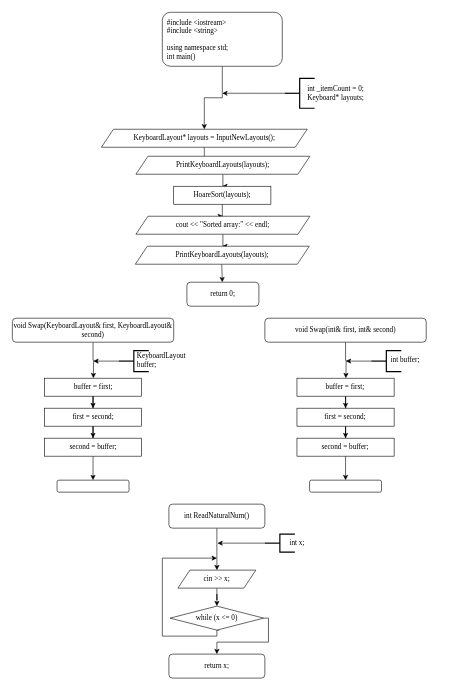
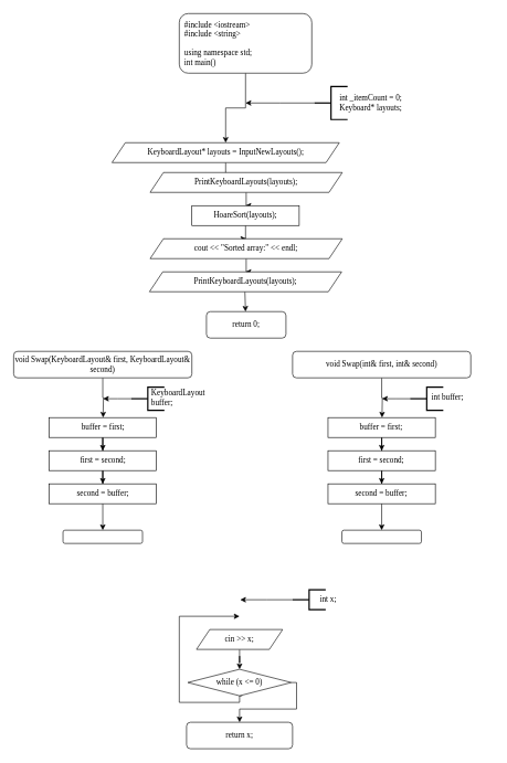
  <mxCell id="0" />
  <mxCell id="1" parent="0" />
  <mxCell id="2" style="edgeStyle=orthogonalEdgeStyle;rounded=0;orthogonalLoop=1;jettySize=auto;html=1;entryX=0.5;entryY=0;entryDx=0;entryDy=0;" edge="1" parent="1" source="3" target="8"><mxGeometry relative="1" as="geometry"><mxPoint x="370" y="220" as="targetPoint" /></mxGeometry></mxCell>
  <mxCell id="3" value="&lt;div&gt;&amp;nbsp; #include &amp;lt;iostream&amp;gt;&lt;/div&gt;&lt;div&gt;&amp;nbsp; #include &amp;lt;string&amp;gt;&lt;/div&gt;&lt;div&gt;&lt;br&gt;&lt;/div&gt;&lt;div&gt;&amp;nbsp; using namespace std;&lt;/div&gt;&lt;div&gt;&amp;nbsp; int main()&lt;/div&gt;" style="rounded=1;whiteSpace=wrap;html=1;fontFamily=Consolas;align=left;" vertex="1" parent="1"><mxGeometry x="270" y="20" width="200" height="90" as="geometry" /></mxCell>
  <mxCell id="4" style="edgeStyle=orthogonalEdgeStyle;rounded=0;orthogonalLoop=1;jettySize=auto;html=1;fontFamily=Consolas;" edge="1" parent="1" source="5"><mxGeometry relative="1" as="geometry"><mxPoint x="370" y="155" as="targetPoint" /></mxGeometry></mxCell>
  <mxCell id="5" value="" style="strokeWidth=2;html=1;shape=mxgraph.flowchart.annotation_2;align=left;labelPosition=right;pointerEvents=1;" vertex="1" parent="1"><mxGeometry x="474" y="130" width="50" height="50" as="geometry" /></mxCell>
  <mxCell id="6" value="&lt;div&gt;int _itemCount = 0;&lt;/div&gt;&lt;div&gt;Keyboard* layouts;&lt;/div&gt;" style="text;html=1;strokeColor=none;fillColor=none;align=left;verticalAlign=middle;whiteSpace=wrap;rounded=0;fontFamily=Consolas;" vertex="1" parent="1"><mxGeometry x="510" y="135" width="140" height="40" as="geometry" /></mxCell>
  <mxCell id="7" style="edgeStyle=orthogonalEdgeStyle;rounded=0;orthogonalLoop=1;jettySize=auto;html=1;entryX=0.5;entryY=0;entryDx=0;entryDy=0;fontFamily=Consolas;" edge="1" parent="1" source="8" target="10"><mxGeometry relative="1" as="geometry" /></mxCell>
  <mxCell id="8" value="KeyboardLayout* layouts = InputNewLayouts();" style="shape=parallelogram;perimeter=parallelogramPerimeter;whiteSpace=wrap;html=1;fixedSize=1;fontFamily=Consolas;" vertex="1" parent="1"><mxGeometry x="168.5" y="215" width="343" height="30" as="geometry" /></mxCell>
  <mxCell id="9" style="edgeStyle=orthogonalEdgeStyle;rounded=0;orthogonalLoop=1;jettySize=auto;html=1;entryX=0.5;entryY=0;entryDx=0;entryDy=0;fontFamily=Consolas;" edge="1" parent="1" source="10" target="12"><mxGeometry relative="1" as="geometry" /></mxCell>
  <mxCell id="10" value="PrintKeyboardLayouts(layouts);" style="shape=parallelogram;perimeter=parallelogramPerimeter;whiteSpace=wrap;html=1;fixedSize=1;fontFamily=Consolas;" vertex="1" parent="1"><mxGeometry x="226" y="260" width="290" height="30" as="geometry" /></mxCell>
  <mxCell id="11" style="edgeStyle=orthogonalEdgeStyle;rounded=0;orthogonalLoop=1;jettySize=auto;html=1;entryX=0.5;entryY=0;entryDx=0;entryDy=0;fontFamily=Consolas;" edge="1" parent="1" source="12" target="14"><mxGeometry relative="1" as="geometry" /></mxCell>
  <mxCell id="12" value="HoareSort(layouts);" style="rounded=0;whiteSpace=wrap;html=1;fontFamily=Consolas;align=center;" vertex="1" parent="1"><mxGeometry x="289" y="310" width="162" height="30" as="geometry" /></mxCell>
  <mxCell id="13" style="edgeStyle=orthogonalEdgeStyle;rounded=0;orthogonalLoop=1;jettySize=auto;html=1;entryX=0.5;entryY=0;entryDx=0;entryDy=0;fontFamily=Consolas;" edge="1" parent="1" source="14" target="16"><mxGeometry relative="1" as="geometry" /></mxCell>
  <mxCell id="14" value="cout &amp;lt;&amp;lt; &quot;Sorted array:&quot; &amp;lt;&amp;lt; endl;" style="shape=parallelogram;perimeter=parallelogramPerimeter;whiteSpace=wrap;html=1;fixedSize=1;fontFamily=Consolas;" vertex="1" parent="1"><mxGeometry x="226" y="360" width="290" height="30" as="geometry" /></mxCell>
  <mxCell id="15" style="edgeStyle=orthogonalEdgeStyle;rounded=0;orthogonalLoop=1;jettySize=auto;html=1;fontFamily=Consolas;" edge="1" parent="1"><mxGeometry relative="1" as="geometry"><mxPoint x="369.029" y="440" as="sourcePoint" /><mxPoint x="370" y="470" as="targetPoint" /></mxGeometry></mxCell>
  <mxCell id="16" value="PrintKeyboardLayouts(layouts);" style="shape=parallelogram;perimeter=parallelogramPerimeter;whiteSpace=wrap;html=1;fixedSize=1;fontFamily=Consolas;" vertex="1" parent="1"><mxGeometry x="225" y="410" width="290" height="30" as="geometry" /></mxCell>
  <mxCell id="17" value="return 0;" style="rounded=1;whiteSpace=wrap;html=1;fontFamily=Consolas;align=center;" vertex="1" parent="1"><mxGeometry x="311" y="470" width="120" height="40" as="geometry" /></mxCell>
  <mxCell id="18" style="edgeStyle=orthogonalEdgeStyle;rounded=0;orthogonalLoop=1;jettySize=auto;html=1;fontFamily=Consolas;" edge="1" parent="1" source="19"><mxGeometry relative="1" as="geometry"><mxPoint x="155" y="630" as="targetPoint" /></mxGeometry></mxCell>
  <mxCell id="19" value="void Swap(KeyboardLayout&amp;amp; first, KeyboardLayout&amp;amp; second)" style="rounded=1;whiteSpace=wrap;html=1;fontFamily=Consolas;" vertex="1" parent="1"><mxGeometry x="20" y="530" width="269" height="40" as="geometry" /></mxCell>
  <mxCell id="20" style="edgeStyle=orthogonalEdgeStyle;rounded=0;orthogonalLoop=1;jettySize=auto;html=1;fontFamily=Consolas;" edge="1" parent="1" source="21"><mxGeometry relative="1" as="geometry"><mxPoint x="155" y="601.5" as="targetPoint" /></mxGeometry></mxCell>
  <mxCell id="21" value="" style="strokeWidth=2;html=1;shape=mxgraph.flowchart.annotation_2;align=left;labelPosition=right;pointerEvents=1;" vertex="1" parent="1"><mxGeometry x="197.5" y="584" width="50" height="35" as="geometry" /></mxCell>
  <mxCell id="22" value="KeyboardLayout buffer;" style="text;html=1;strokeColor=none;fillColor=none;align=left;verticalAlign=middle;whiteSpace=wrap;rounded=0;fontFamily=Consolas;" vertex="1" parent="1"><mxGeometry x="225.5" y="580" width="96" height="40" as="geometry" /></mxCell>
  <mxCell id="23" style="edgeStyle=orthogonalEdgeStyle;rounded=0;orthogonalLoop=1;jettySize=auto;html=1;entryX=0.5;entryY=0;entryDx=0;entryDy=0;fontFamily=Consolas;" edge="1" parent="1" source="24" target="26"><mxGeometry relative="1" as="geometry" /></mxCell>
  <mxCell id="24" value="first = second;" style="rounded=0;whiteSpace=wrap;html=1;fontFamily=Consolas;align=center;" vertex="1" parent="1"><mxGeometry x="73.5" y="680" width="162" height="30" as="geometry" /></mxCell>
  <mxCell id="25" style="edgeStyle=orthogonalEdgeStyle;rounded=0;orthogonalLoop=1;jettySize=auto;html=1;entryX=0.5;entryY=0;entryDx=0;entryDy=0;fontFamily=Consolas;" edge="1" parent="1" source="26" target="29"><mxGeometry relative="1" as="geometry" /></mxCell>
  <mxCell id="26" value="second = buffer;" style="rounded=0;whiteSpace=wrap;html=1;fontFamily=Consolas;align=center;" vertex="1" parent="1"><mxGeometry x="73.5" y="730" width="162" height="30" as="geometry" /></mxCell>
  <mxCell id="27" style="edgeStyle=orthogonalEdgeStyle;rounded=0;orthogonalLoop=1;jettySize=auto;html=1;entryX=0.5;entryY=0;entryDx=0;entryDy=0;fontFamily=Consolas;" edge="1" parent="1" source="28" target="24"><mxGeometry relative="1" as="geometry" /></mxCell>
  <mxCell id="28" value="buffer = first;" style="rounded=0;whiteSpace=wrap;html=1;fontFamily=Consolas;align=center;" vertex="1" parent="1"><mxGeometry x="73.5" y="630" width="162" height="30" as="geometry" /></mxCell>
  <mxCell id="29" value="" style="rounded=1;whiteSpace=wrap;html=1;fontFamily=Consolas;align=center;" vertex="1" parent="1"><mxGeometry x="94.5" y="800" width="120" height="20" as="geometry" /></mxCell>
  <mxCell id="30" style="edgeStyle=orthogonalEdgeStyle;rounded=0;orthogonalLoop=1;jettySize=auto;html=1;fontFamily=Consolas;" edge="1" parent="1" source="31"><mxGeometry relative="1" as="geometry"><mxPoint x="575.97" y="630" as="targetPoint" /></mxGeometry></mxCell>
  <mxCell id="31" value="void Swap(int&amp;amp; first, int&amp;amp; second)" style="rounded=1;whiteSpace=wrap;html=1;fontFamily=Consolas;" vertex="1" parent="1"><mxGeometry x="440.97" y="530" width="269" height="40" as="geometry" /></mxCell>
  <mxCell id="32" style="edgeStyle=orthogonalEdgeStyle;rounded=0;orthogonalLoop=1;jettySize=auto;html=1;fontFamily=Consolas;" edge="1" parent="1" source="33"><mxGeometry relative="1" as="geometry"><mxPoint x="575.97" y="601.5" as="targetPoint" /></mxGeometry></mxCell>
  <mxCell id="33" value="" style="strokeWidth=2;html=1;shape=mxgraph.flowchart.annotation_2;align=left;labelPosition=right;pointerEvents=1;" vertex="1" parent="1"><mxGeometry x="618.47" y="584" width="50" height="35" as="geometry" /></mxCell>
  <mxCell id="34" value="&amp;nbsp;int buffer;" style="text;html=1;strokeColor=none;fillColor=none;align=left;verticalAlign=middle;whiteSpace=wrap;rounded=0;fontFamily=Consolas;" vertex="1" parent="1"><mxGeometry x="646.47" y="580" width="96" height="40" as="geometry" /></mxCell>
  <mxCell id="35" style="edgeStyle=orthogonalEdgeStyle;rounded=0;orthogonalLoop=1;jettySize=auto;html=1;entryX=0.5;entryY=0;entryDx=0;entryDy=0;fontFamily=Consolas;" edge="1" parent="1" source="36" target="38"><mxGeometry relative="1" as="geometry" /></mxCell>
  <mxCell id="36" value="first = second;" style="rounded=0;whiteSpace=wrap;html=1;fontFamily=Consolas;align=center;" vertex="1" parent="1"><mxGeometry x="494.47" y="680" width="162" height="30" as="geometry" /></mxCell>
  <mxCell id="37" style="edgeStyle=orthogonalEdgeStyle;rounded=0;orthogonalLoop=1;jettySize=auto;html=1;entryX=0.5;entryY=0;entryDx=0;entryDy=0;fontFamily=Consolas;" edge="1" parent="1" source="38" target="41"><mxGeometry relative="1" as="geometry" /></mxCell>
  <mxCell id="38" value="second = buffer;" style="rounded=0;whiteSpace=wrap;html=1;fontFamily=Consolas;align=center;" vertex="1" parent="1"><mxGeometry x="494.47" y="730" width="162" height="30" as="geometry" /></mxCell>
  <mxCell id="39" style="edgeStyle=orthogonalEdgeStyle;rounded=0;orthogonalLoop=1;jettySize=auto;html=1;entryX=0.5;entryY=0;entryDx=0;entryDy=0;fontFamily=Consolas;" edge="1" parent="1" source="40" target="36"><mxGeometry relative="1" as="geometry" /></mxCell>
  <mxCell id="40" value="buffer = first;" style="rounded=0;whiteSpace=wrap;html=1;fontFamily=Consolas;align=center;" vertex="1" parent="1"><mxGeometry x="494.47" y="630" width="162" height="30" as="geometry" /></mxCell>
  <mxCell id="41" value="" style="rounded=1;whiteSpace=wrap;html=1;fontFamily=Consolas;align=center;" vertex="1" parent="1"><mxGeometry x="515.47" y="800" width="120" height="20" as="geometry" /></mxCell>
- <mxCell id="42" style="edgeStyle=orthogonalEdgeStyle;rounded=0;orthogonalLoop=1;jettySize=auto;html=1;fontFamily=Consolas;entryX=0.5;entryY=0;entryDx=0;entryDy=0;" edge="1" parent="1" source="43" target="48"><mxGeometry relative="1" as="geometry"><mxPoint x="360.97" y="950" as="targetPoint" /></mxGeometry></mxCell>
- <mxCell id="43" value="int ReadNaturalNum()" style="rounded=1;whiteSpace=wrap;html=1;fontFamily=Consolas;" vertex="1" parent="1"><mxGeometry x="280.97" y="840" width="160" height="40" as="geometry" /></mxCell>
  <mxCell id="44" style="edgeStyle=orthogonalEdgeStyle;rounded=0;orthogonalLoop=1;jettySize=auto;html=1;fontFamily=Consolas;exitX=0;exitY=0.5;exitDx=0;exitDy=0;exitPerimeter=0;" edge="1" parent="1" source="45"><mxGeometry relative="1" as="geometry"><mxPoint x="361.97" y="905" as="targetPoint" /><mxPoint x="435.97" y="905" as="sourcePoint" /></mxGeometry></mxCell>
  <mxCell id="45" value="" style="strokeWidth=2;html=1;shape=mxgraph.flowchart.annotation_2;align=left;labelPosition=right;pointerEvents=1;fontFamily=Consolas;" vertex="1" parent="1"><mxGeometry x="440.97" y="890" width="50" height="30" as="geometry" /></mxCell>
  <mxCell id="46" value="int x;" style="text;html=1;strokeColor=none;fillColor=none;align=center;verticalAlign=middle;whiteSpace=wrap;rounded=0;fontFamily=Consolas;" vertex="1" parent="1"><mxGeometry x="465.47" y="895" width="60" height="20" as="geometry" /></mxCell>
  <mxCell id="47" style="edgeStyle=orthogonalEdgeStyle;rounded=0;orthogonalLoop=1;jettySize=auto;html=1;entryX=0.5;entryY=0;entryDx=0;entryDy=0;fontFamily=Consolas;" edge="1" parent="1" source="48" target="51"><mxGeometry relative="1" as="geometry" /></mxCell>
  <mxCell id="48" value="cin &amp;gt;&amp;gt; x;" style="shape=parallelogram;perimeter=parallelogramPerimeter;whiteSpace=wrap;html=1;fixedSize=1;fontFamily=Consolas;" vertex="1" parent="1"><mxGeometry x="295.97" y="950" width="130" height="30" as="geometry" /></mxCell>
  <mxCell id="49" style="edgeStyle=orthogonalEdgeStyle;rounded=0;orthogonalLoop=1;jettySize=auto;html=1;fontFamily=Consolas;" edge="1" parent="1"><mxGeometry relative="1" as="geometry"><mxPoint x="360.97" y="930" as="targetPoint" /><mxPoint x="364.97" y="1050" as="sourcePoint" /><Array as="points"><mxPoint x="360.97" y="1050" /><mxPoint x="360.97" y="1060" /><mxPoint x="269.97" y="1060" /><mxPoint x="269.97" y="930" /></Array></mxGeometry></mxCell>
  <mxCell id="50" style="edgeStyle=orthogonalEdgeStyle;rounded=0;orthogonalLoop=1;jettySize=auto;html=1;fontFamily=Consolas;" edge="1" parent="1" source="51"><mxGeometry relative="1" as="geometry"><mxPoint x="360.97" y="1090" as="targetPoint" /><Array as="points"><mxPoint x="446.97" y="1030" /><mxPoint x="446.97" y="1070" /><mxPoint x="360.97" y="1070" /></Array></mxGeometry></mxCell>
  <mxCell id="51" value="while (x &amp;lt;= 0)" style="rhombus;whiteSpace=wrap;html=1;fontFamily=Consolas;" vertex="1" parent="1"><mxGeometry x="282.97" y="1010" width="156" height="40" as="geometry" /></mxCell>
  <mxCell id="52" value="return x;" style="rounded=1;whiteSpace=wrap;html=1;fontFamily=Consolas;" vertex="1" parent="1"><mxGeometry x="280.97" y="1090" width="160" height="40" as="geometry" /></mxCell>
